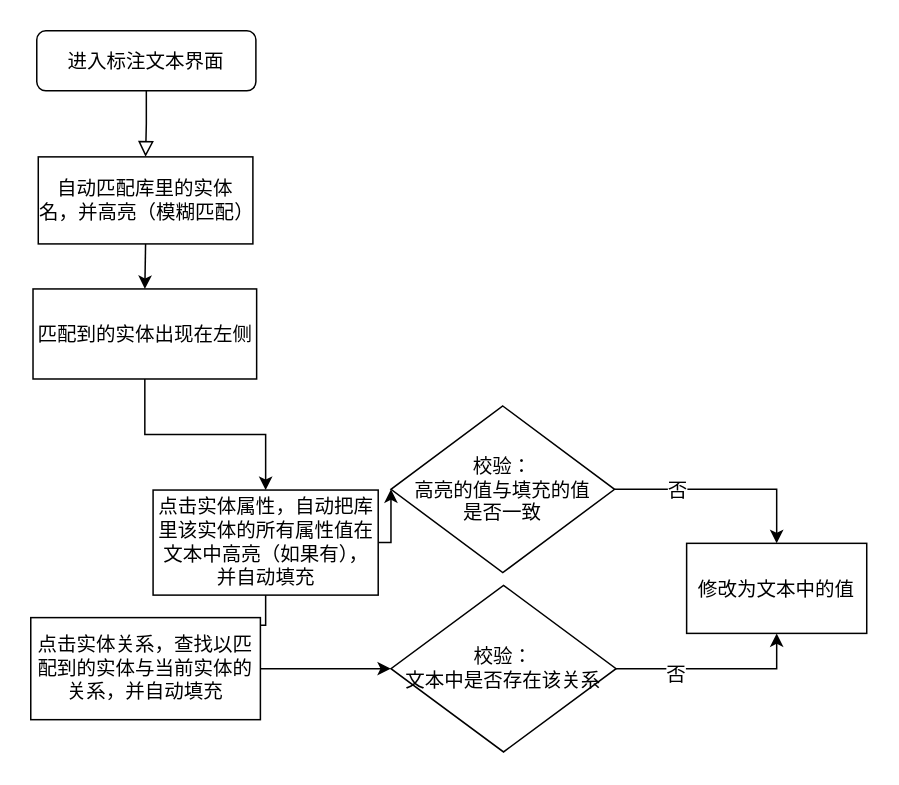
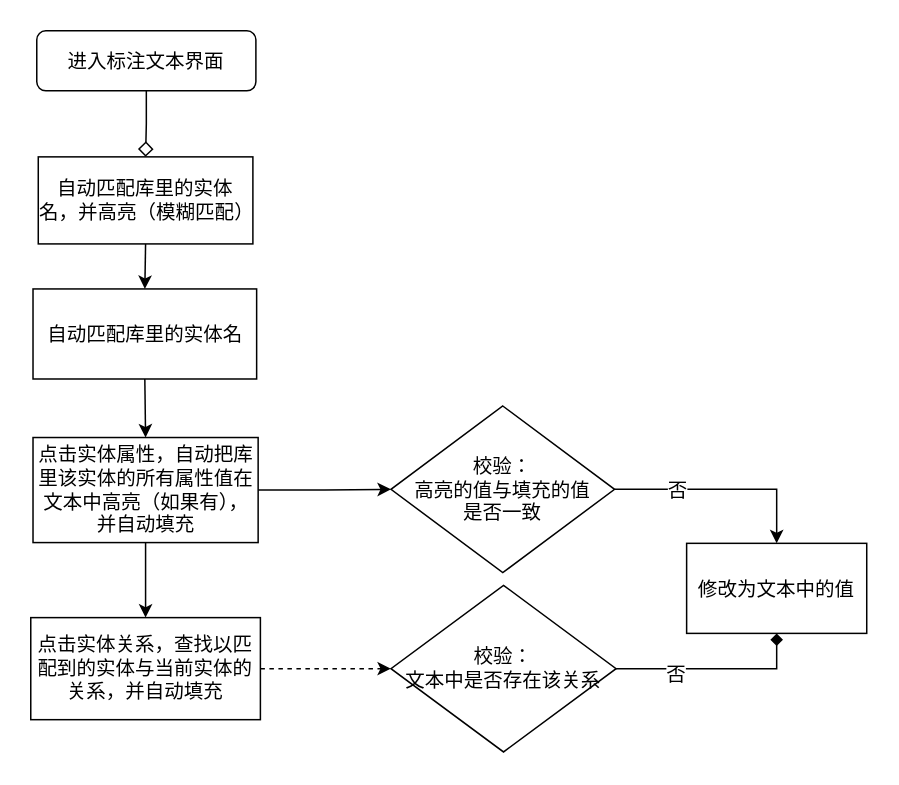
  <mxCell id="0" />
  <mxCell id="1" parent="0" />
- <mxCell id="2" value="" style="rounded=0;html=1;jettySize=auto;orthogonalLoop=1;fontSize=13;endArrow=block;endFill=0;endSize=8;strokeWidth=1;shadow=0;labelBackgroundColor=none;edgeStyle=orthogonalEdgeStyle;entryX=0.5;entryY=0;entryDx=0;entryDy=0;" parent="1" source="3" target="5" edge="1"><mxGeometry relative="1" as="geometry"><mxPoint x="96" y="123" as="targetPoint" /></mxGeometry></mxCell>
+ <mxCell id="2" value="" style="rounded=0;html=1;jettySize=auto;orthogonalLoop=1;fontSize=13;endArrow=diamond;endFill=0;endSize=8;strokeWidth=1;shadow=0;labelBackgroundColor=none;edgeStyle=orthogonalEdgeStyle;entryX=0.5;entryY=0;entryDx=0;entryDy=0;" parent="1" source="3" target="5" edge="1"><mxGeometry relative="1" as="geometry"><mxPoint x="96" y="123" as="targetPoint" /></mxGeometry></mxCell>
  <mxCell id="3" value="进入标注文本界面" style="rounded=1;whiteSpace=wrap;html=1;fontSize=13;glass=0;strokeWidth=1;shadow=0;" parent="1" vertex="1"><mxGeometry x="24" y="20" width="146" height="40" as="geometry" /></mxCell>
  <mxCell id="4" style="edgeStyle=orthogonalEdgeStyle;rounded=0;orthogonalLoop=1;jettySize=auto;html=1;exitX=0.5;exitY=1;exitDx=0;exitDy=0;entryX=0.5;entryY=0;entryDx=0;entryDy=0;fontSize=13;" edge="1" parent="1" source="5" target="7"><mxGeometry relative="1" as="geometry" /></mxCell>
  <mxCell id="5" value="自动匹配库里的实体名，并高亮（模糊匹配）" style="rounded=0;whiteSpace=wrap;html=1;fontSize=13;" vertex="1" parent="1"><mxGeometry x="25" y="104" width="143" height="58" as="geometry" /></mxCell>
  <mxCell id="6" style="edgeStyle=orthogonalEdgeStyle;rounded=0;orthogonalLoop=1;jettySize=auto;html=1;exitX=0.5;exitY=1;exitDx=0;exitDy=0;entryX=0.5;entryY=0;entryDx=0;entryDy=0;fontSize=13;" edge="1" parent="1" source="7" target="10"><mxGeometry relative="1" as="geometry" /></mxCell>
- <mxCell id="7" value="匹配到的实体出现在左侧" style="rounded=0;whiteSpace=wrap;html=1;fontSize=13;" vertex="1" parent="1"><mxGeometry x="21.5" y="192" width="149" height="60" as="geometry" /></mxCell>
+ <mxCell id="7" value="自动匹配库里的实体名" style="rounded=0;whiteSpace=wrap;html=1;fontSize=13;" vertex="1" parent="1"><mxGeometry x="21.5" y="192" width="149" height="60" as="geometry" /></mxCell>
  <mxCell id="8" style="edgeStyle=orthogonalEdgeStyle;rounded=0;orthogonalLoop=1;jettySize=auto;html=1;exitX=0.5;exitY=1;exitDx=0;exitDy=0;entryX=0.5;entryY=0;entryDx=0;entryDy=0;fontSize=13;" edge="1" parent="1" source="10" target="12"><mxGeometry relative="1" as="geometry" /></mxCell>
  <mxCell id="9" style="edgeStyle=orthogonalEdgeStyle;rounded=0;orthogonalLoop=1;jettySize=auto;html=1;exitX=1;exitY=0.5;exitDx=0;exitDy=0;entryX=0;entryY=0.5;entryDx=0;entryDy=0;fontSize=13;" edge="1" parent="1" source="10" target="15"><mxGeometry relative="1" as="geometry"><mxPoint x="281" y="328" as="targetPoint" /></mxGeometry></mxCell>
- <mxCell id="10" value="点击实体属性，自动把库里该实体的所有属性值在文本中高亮（如果有），并自动填充" style="rounded=0;whiteSpace=wrap;html=1;fontSize=13;" vertex="1" parent="1"><mxGeometry x="101.5" y="326" width="150" height="70" as="geometry" /></mxCell>
- <mxCell id="11" style="edgeStyle=orthogonalEdgeStyle;rounded=0;orthogonalLoop=1;jettySize=auto;html=1;exitX=1;exitY=0.5;exitDx=0;exitDy=0;entryX=0;entryY=0.5;entryDx=0;entryDy=0;fontSize=13;" edge="1" parent="1" source="12" target="18"><mxGeometry relative="1" as="geometry" /></mxCell>
+ <mxCell id="10" value="点击实体属性，自动把库里该实体的所有属性值在文本中高亮（如果有），并自动填充" style="rounded=0;whiteSpace=wrap;html=1;fontSize=13;" vertex="1" parent="1"><mxGeometry x="21.5" y="291" width="150" height="70" as="geometry" /></mxCell>
+ <mxCell id="11" style="edgeStyle=orthogonalEdgeStyle;rounded=0;orthogonalLoop=1;jettySize=auto;html=1;exitX=1;exitY=0.5;exitDx=0;exitDy=0;entryX=0;entryY=0.5;entryDx=0;entryDy=0;fontSize=13;dashed=1;" edge="1" parent="1" source="12" target="18"><mxGeometry relative="1" as="geometry" /></mxCell>
  <mxCell id="12" value="点击实体关系，查找以匹配到的实体与当前实体的关系，并自动填充" style="rounded=0;whiteSpace=wrap;html=1;fontSize=13;" vertex="1" parent="1"><mxGeometry x="20" y="411" width="153" height="68" as="geometry" /></mxCell>
  <mxCell id="13" style="edgeStyle=orthogonalEdgeStyle;rounded=0;orthogonalLoop=1;jettySize=auto;html=1;exitX=1;exitY=0.5;exitDx=0;exitDy=0;entryX=0.5;entryY=0;entryDx=0;entryDy=0;fontSize=13;" edge="1" parent="1" source="15" target="19"><mxGeometry relative="1" as="geometry"><mxPoint x="449" y="325.5" as="targetPoint" /></mxGeometry></mxCell>
  <mxCell id="14" value="&lt;font style=&quot;font-size: 13px;&quot;&gt;否&lt;/font&gt;" style="edgeLabel;html=1;align=center;verticalAlign=middle;resizable=0;points=[];fontSize=13;" vertex="1" connectable="0" parent="13"><mxGeometry x="-0.433" relative="1" as="geometry"><mxPoint as="offset" /></mxGeometry></mxCell>
  <mxCell id="15" value="校验：&lt;br style=&quot;font-size: 13px;&quot;&gt;高亮的值与填充的值&lt;br style=&quot;font-size: 13px;&quot;&gt;是否一致" style="rhombus;whiteSpace=wrap;html=1;fontSize=13;" vertex="1" parent="1"><mxGeometry x="260" y="270" width="149" height="111" as="geometry" /></mxCell>
- <mxCell id="16" style="edgeStyle=orthogonalEdgeStyle;rounded=0;orthogonalLoop=1;jettySize=auto;html=1;exitX=1;exitY=0.5;exitDx=0;exitDy=0;entryX=0.5;entryY=1;entryDx=0;entryDy=0;fontSize=13;" edge="1" parent="1" source="18" target="19"><mxGeometry relative="1" as="geometry" /></mxCell>
+ <mxCell id="16" style="edgeStyle=orthogonalEdgeStyle;rounded=0;orthogonalLoop=1;jettySize=auto;html=1;exitX=1;exitY=0.5;exitDx=0;exitDy=0;entryX=0.5;entryY=1;entryDx=0;entryDy=0;fontSize=13;endArrow=diamond;" edge="1" parent="1" source="18" target="19"><mxGeometry relative="1" as="geometry" /></mxCell>
  <mxCell id="17" value="&lt;font style=&quot;font-size: 13px;&quot;&gt;否&lt;/font&gt;" style="edgeLabel;html=1;align=center;verticalAlign=middle;resizable=0;points=[];fontSize=13;" vertex="1" connectable="0" parent="16"><mxGeometry x="-0.398" y="-3" relative="1" as="geometry"><mxPoint as="offset" /></mxGeometry></mxCell>
  <mxCell id="18" value="校验：&lt;br style=&quot;font-size: 13px;&quot;&gt;文本中是否存在该关系" style="rhombus;whiteSpace=wrap;html=1;fontSize=13;" vertex="1" parent="1"><mxGeometry x="260" y="389.5" width="150" height="111" as="geometry" /></mxCell>
  <mxCell id="19" value="修改为文本中的值" style="rounded=0;whiteSpace=wrap;html=1;fontSize=13;" vertex="1" parent="1"><mxGeometry x="457" y="361.5" width="120" height="60" as="geometry" /></mxCell>
